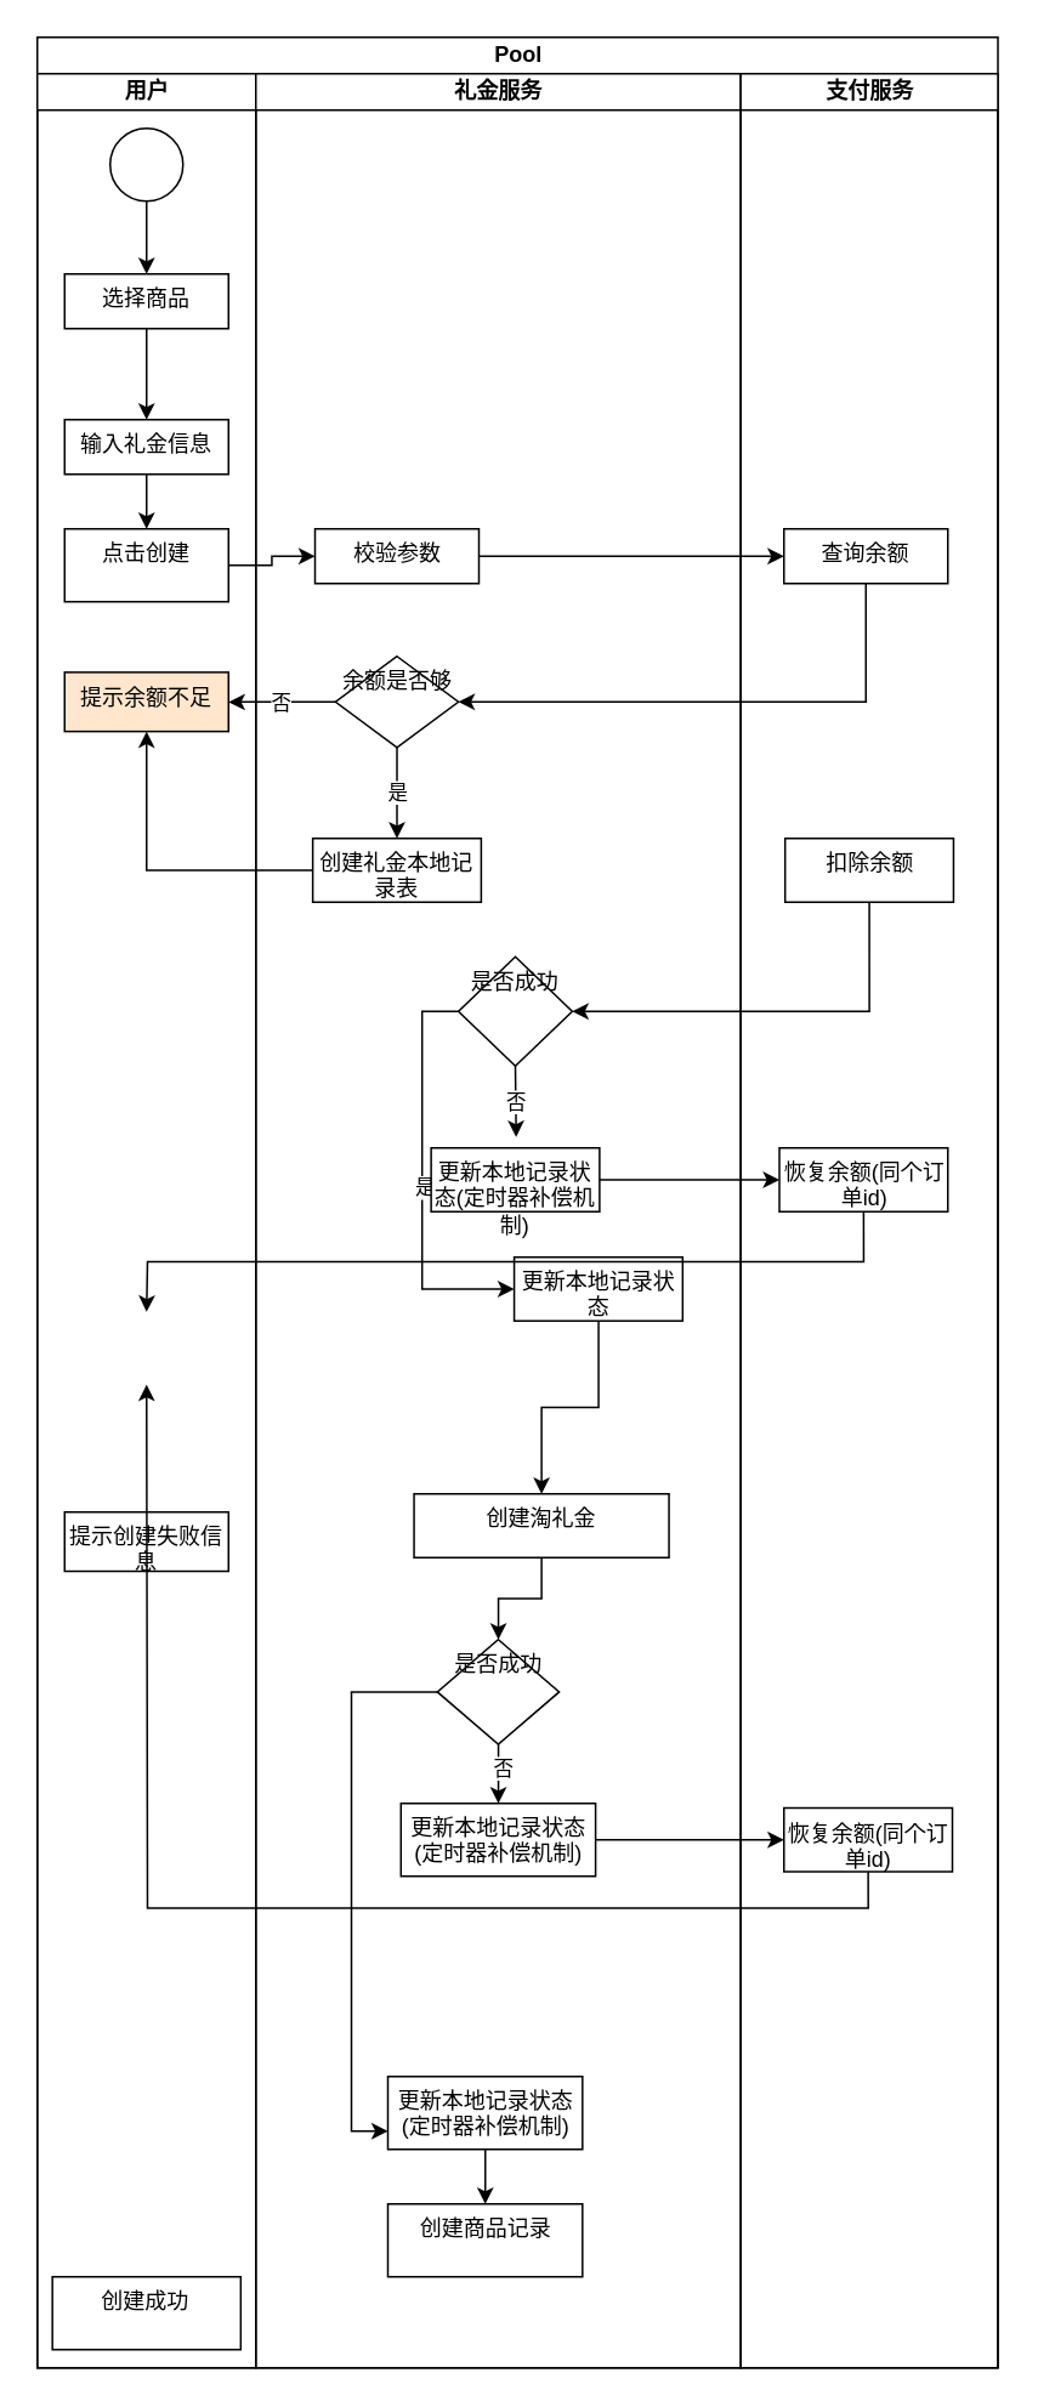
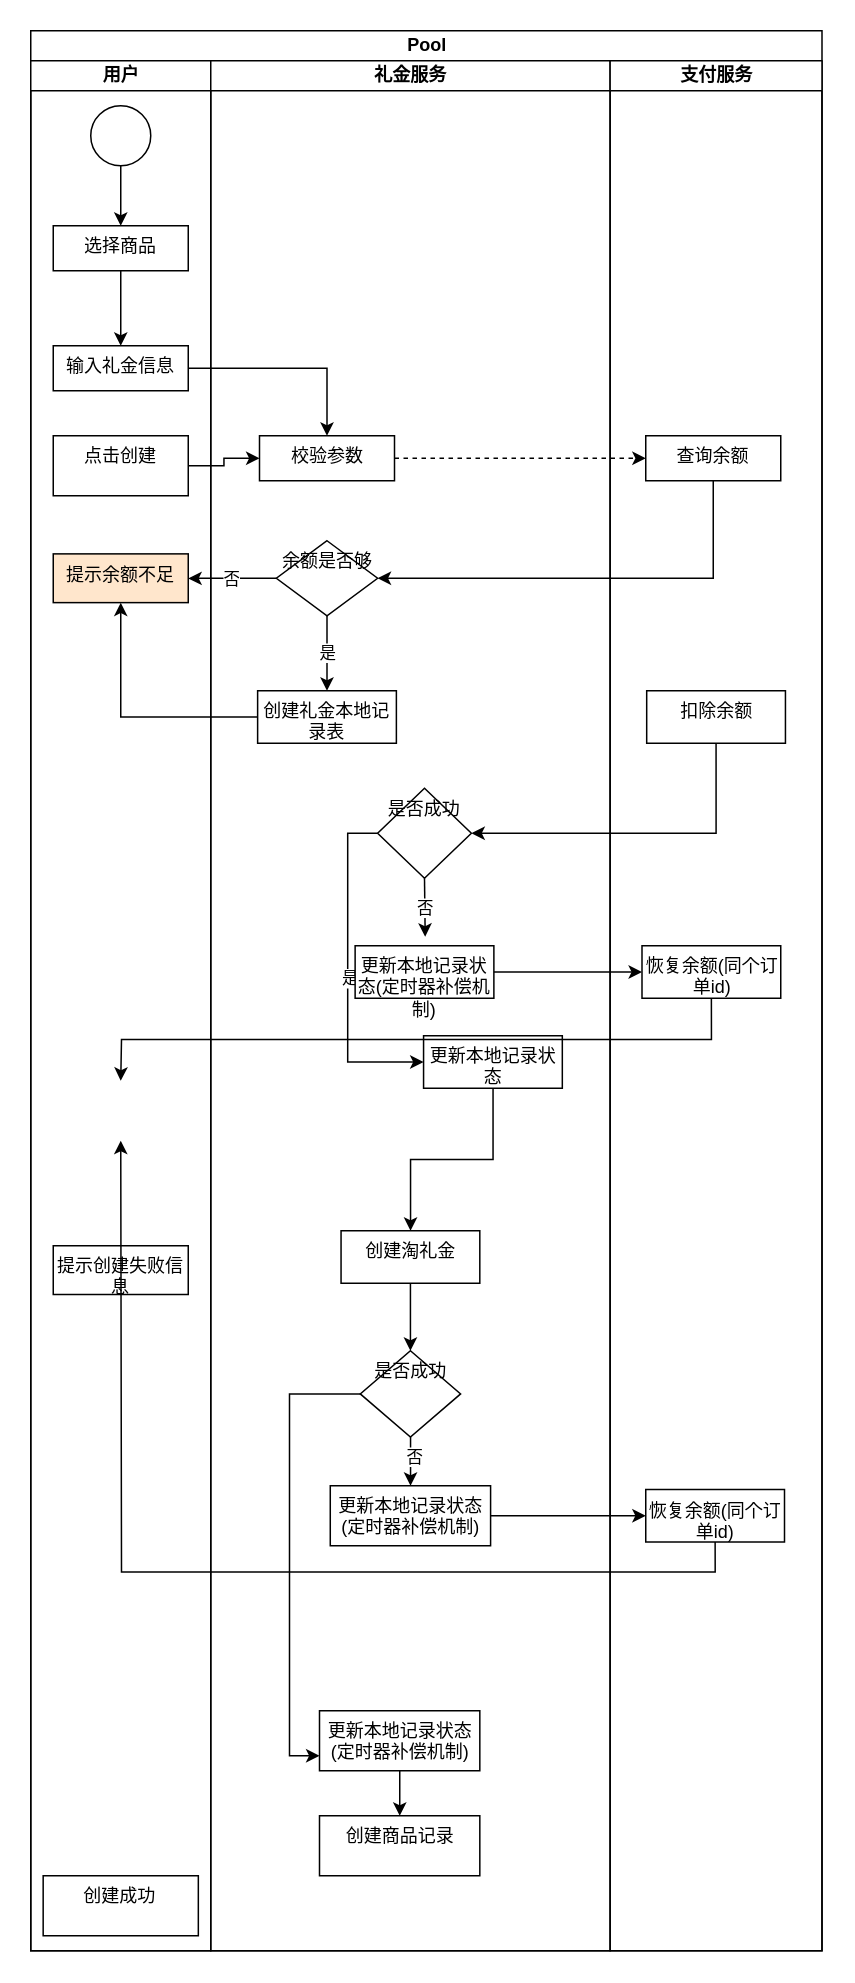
  <mxCell id="0" />
  <mxCell id="1" parent="0" />
  <mxCell id="2" value="Pool" style="swimlane;childLayout=stackLayout;resizeParent=1;resizeParentMax=0;startSize=20;html=1;" vertex="1" parent="1"><mxGeometry x="20" y="20" width="527.5" height="1280" as="geometry" /></mxCell>
  <mxCell id="3" value="用户" style="swimlane;startSize=20;html=1;" vertex="1" parent="2"><mxGeometry y="20" width="120" height="1260" as="geometry" /></mxCell>
  <mxCell id="4" value="" style="edgeStyle=orthogonalEdgeStyle;rounded=0;orthogonalLoop=1;jettySize=auto;html=1;" edge="1" parent="3" source="5" target="7"><mxGeometry relative="1" as="geometry" /></mxCell>
  <mxCell id="5" value="" style="verticalLabelPosition=bottom;verticalAlign=top;html=1;shape=mxgraph.flowchart.on-page_reference;" vertex="1" parent="3"><mxGeometry x="40" y="30" width="40" height="40" as="geometry" /></mxCell>
  <mxCell id="6" value="" style="edgeStyle=orthogonalEdgeStyle;rounded=0;orthogonalLoop=1;jettySize=auto;html=1;" edge="1" parent="3" source="7" target="9"><mxGeometry relative="1" as="geometry" /></mxCell>
  <mxCell id="7" value="选择商品" style="whiteSpace=wrap;html=1;verticalAlign=top;" vertex="1" parent="3"><mxGeometry x="15" y="110" width="90" height="30" as="geometry" /></mxCell>
- <mxCell id="8" value="" style="edgeStyle=orthogonalEdgeStyle;rounded=0;orthogonalLoop=1;jettySize=auto;html=1;" edge="1" parent="3" source="9" target="10"><mxGeometry relative="1" as="geometry" /></mxCell>
+ <mxCell id="8" value="" style="edgeStyle=orthogonalEdgeStyle;rounded=0;orthogonalLoop=1;jettySize=auto;html=1;" edge="1" parent="3" source="9" target="15"><mxGeometry relative="1" as="geometry" /></mxCell>
  <mxCell id="9" value="输入礼金信息" style="whiteSpace=wrap;html=1;verticalAlign=top;" vertex="1" parent="3"><mxGeometry x="15" y="190" width="90" height="30" as="geometry" /></mxCell>
  <mxCell id="10" value="点击创建" style="whiteSpace=wrap;html=1;verticalAlign=top;" vertex="1" parent="3"><mxGeometry x="15" y="250" width="90" height="40" as="geometry" /></mxCell>
  <mxCell id="11" value="提示余额不足" style="whiteSpace=wrap;html=1;verticalAlign=top;fillColor=#ffe6cc;" vertex="1" parent="3"><mxGeometry x="15" y="328.75" width="90" height="32.5" as="geometry" /></mxCell>
  <mxCell id="12" value="提示创建失败信息" style="whiteSpace=wrap;html=1;verticalAlign=top;" vertex="1" parent="3"><mxGeometry x="15" y="790" width="90" height="32.5" as="geometry" /></mxCell>
  <mxCell id="13" value="创建成功" style="whiteSpace=wrap;html=1;verticalAlign=top;" vertex="1" parent="3"><mxGeometry x="8.28" y="1210" width="103.44" height="40" as="geometry" /></mxCell>
  <mxCell id="14" value="礼金服务" style="swimlane;startSize=20;html=1;" vertex="1" parent="2"><mxGeometry x="120" y="20" width="266.25" height="1260" as="geometry" /></mxCell>
  <mxCell id="15" value="校验参数" style="whiteSpace=wrap;html=1;verticalAlign=top;" vertex="1" parent="14"><mxGeometry x="32.5" y="250" width="90" height="30" as="geometry" /></mxCell>
  <mxCell id="16" value="是" style="edgeStyle=orthogonalEdgeStyle;rounded=0;orthogonalLoop=1;jettySize=auto;html=1;" edge="1" parent="14" source="17" target="18"><mxGeometry relative="1" as="geometry" /></mxCell>
  <mxCell id="17" value="余额是否够" style="rhombus;whiteSpace=wrap;html=1;verticalAlign=top;" vertex="1" parent="14"><mxGeometry x="43.75" y="320" width="67.5" height="50" as="geometry" /></mxCell>
  <mxCell id="18" value="创建礼金本地记录表" style="whiteSpace=wrap;html=1;verticalAlign=top;" vertex="1" parent="14"><mxGeometry x="31.25" y="420" width="92.5" height="35" as="geometry" /></mxCell>
  <mxCell id="19" style="edgeStyle=orthogonalEdgeStyle;rounded=0;orthogonalLoop=1;jettySize=auto;html=1;exitX=0;exitY=0.5;exitDx=0;exitDy=0;entryX=0;entryY=0.5;entryDx=0;entryDy=0;" edge="1" parent="14" source="21" target="25"><mxGeometry relative="1" as="geometry"><mxPoint x="62.6" y="590.096" as="targetPoint" /></mxGeometry></mxCell>
  <mxCell id="20" value="是" style="edgeLabel;html=1;align=center;verticalAlign=middle;resizable=0;points=[];" vertex="1" connectable="0" parent="19"><mxGeometry x="0.041" y="1" relative="1" as="geometry"><mxPoint as="offset" /></mxGeometry></mxCell>
  <mxCell id="21" value="是否成功" style="rhombus;whiteSpace=wrap;html=1;verticalAlign=top;" vertex="1" parent="14"><mxGeometry x="111.25" y="485" width="62.5" height="60" as="geometry" /></mxCell>
  <mxCell id="22" value="更新本地记录状态(定时器补偿机制)" style="whiteSpace=wrap;html=1;verticalAlign=top;" vertex="1" parent="14"><mxGeometry x="96.25" y="590" width="92.5" height="35" as="geometry" /></mxCell>
  <mxCell id="23" value="否" style="edgeStyle=orthogonalEdgeStyle;rounded=0;orthogonalLoop=1;jettySize=auto;html=1;exitX=0.5;exitY=1;exitDx=0;exitDy=0;entryX=0.505;entryY=-0.171;entryDx=0;entryDy=0;entryPerimeter=0;" edge="1" parent="14" source="21" target="22"><mxGeometry relative="1" as="geometry" /></mxCell>
  <mxCell id="24" value="" style="edgeStyle=orthogonalEdgeStyle;rounded=0;orthogonalLoop=1;jettySize=auto;html=1;" edge="1" parent="14" source="25" target="27"><mxGeometry relative="1" as="geometry" /></mxCell>
  <mxCell id="25" value="更新本地记录状态" style="whiteSpace=wrap;html=1;verticalAlign=top;" vertex="1" parent="14"><mxGeometry x="141.88" y="650" width="92.5" height="35" as="geometry" /></mxCell>
  <mxCell id="26" value="" style="edgeStyle=orthogonalEdgeStyle;rounded=0;orthogonalLoop=1;jettySize=auto;html=1;" edge="1" parent="14" source="27" target="31"><mxGeometry relative="1" as="geometry" /></mxCell>
- <mxCell id="27" value="创建淘礼金" style="whiteSpace=wrap;html=1;verticalAlign=top;" vertex="1" parent="14"><mxGeometry x="86.87" y="780" width="140" height="35" as="geometry" /></mxCell>
+ <mxCell id="27" value="创建淘礼金" style="whiteSpace=wrap;html=1;verticalAlign=top;" vertex="1" parent="14"><mxGeometry x="86.87" y="780" width="92.5" height="35" as="geometry" /></mxCell>
  <mxCell id="28" value="" style="edgeStyle=orthogonalEdgeStyle;rounded=0;orthogonalLoop=1;jettySize=auto;html=1;" edge="1" parent="14" source="31" target="32"><mxGeometry relative="1" as="geometry" /></mxCell>
  <mxCell id="29" value="否" style="edgeLabel;html=1;align=center;verticalAlign=middle;resizable=0;points=[];" vertex="1" connectable="0" parent="28"><mxGeometry x="0.117" y="-2" relative="1" as="geometry"><mxPoint as="offset" /></mxGeometry></mxCell>
  <mxCell id="30" style="edgeStyle=orthogonalEdgeStyle;rounded=0;orthogonalLoop=1;jettySize=auto;html=1;exitX=0;exitY=0.5;exitDx=0;exitDy=0;entryX=0;entryY=0.75;entryDx=0;entryDy=0;" edge="1" parent="14" source="31" target="34"><mxGeometry relative="1" as="geometry" /></mxCell>
  <mxCell id="31" value="是否成功" style="rhombus;whiteSpace=wrap;html=1;verticalAlign=top;" vertex="1" parent="14"><mxGeometry x="99.69" y="860" width="66.88" height="57.5" as="geometry" /></mxCell>
  <mxCell id="32" value="更新本地记录状态(定时器补偿机制)" style="whiteSpace=wrap;html=1;verticalAlign=top;" vertex="1" parent="14"><mxGeometry x="79.68" y="950" width="106.88" height="40" as="geometry" /></mxCell>
  <mxCell id="33" value="" style="edgeStyle=orthogonalEdgeStyle;rounded=0;orthogonalLoop=1;jettySize=auto;html=1;" edge="1" parent="14" source="34" target="35"><mxGeometry relative="1" as="geometry" /></mxCell>
  <mxCell id="34" value="更新本地记录状态(定时器补偿机制)" style="whiteSpace=wrap;html=1;verticalAlign=top;" vertex="1" parent="14"><mxGeometry x="72.5" y="1100" width="106.88" height="40" as="geometry" /></mxCell>
  <mxCell id="35" value="创建商品记录" style="whiteSpace=wrap;html=1;verticalAlign=top;" vertex="1" parent="14"><mxGeometry x="72.5" y="1170" width="106.88" height="40" as="geometry" /></mxCell>
  <mxCell id="36" value="支付服务" style="swimlane;startSize=20;html=1;" vertex="1" parent="2"><mxGeometry x="386.25" y="20" width="141.25" height="1260" as="geometry" /></mxCell>
  <mxCell id="37" value="查询余额" style="whiteSpace=wrap;html=1;verticalAlign=top;" vertex="1" parent="36"><mxGeometry x="23.75" y="250" width="90" height="30" as="geometry" /></mxCell>
  <mxCell id="38" value="扣除余额" style="whiteSpace=wrap;html=1;verticalAlign=top;" vertex="1" parent="36"><mxGeometry x="24.38" y="420" width="92.5" height="35" as="geometry" /></mxCell>
  <mxCell id="39" style="edgeStyle=orthogonalEdgeStyle;rounded=0;orthogonalLoop=1;jettySize=auto;html=1;exitX=0.5;exitY=1;exitDx=0;exitDy=0;" edge="1" parent="36" source="40"><mxGeometry relative="1" as="geometry"><mxPoint x="-326.25" y="680" as="targetPoint" /></mxGeometry></mxCell>
  <mxCell id="40" value="恢复余额(同个订单id)" style="whiteSpace=wrap;html=1;verticalAlign=top;" vertex="1" parent="36"><mxGeometry x="21.25" y="590" width="92.5" height="35" as="geometry" /></mxCell>
  <mxCell id="41" style="edgeStyle=orthogonalEdgeStyle;rounded=0;orthogonalLoop=1;jettySize=auto;html=1;exitX=0.5;exitY=1;exitDx=0;exitDy=0;" edge="1" parent="36" source="42"><mxGeometry relative="1" as="geometry"><mxPoint x="-326.25" y="720" as="targetPoint" /></mxGeometry></mxCell>
  <mxCell id="42" value="恢复余额(同个订单id)" style="whiteSpace=wrap;html=1;verticalAlign=top;" vertex="1" parent="36"><mxGeometry x="23.75" y="952.5" width="92.5" height="35" as="geometry" /></mxCell>
  <mxCell id="43" value="" style="edgeStyle=orthogonalEdgeStyle;rounded=0;orthogonalLoop=1;jettySize=auto;html=1;" edge="1" parent="2" source="10" target="15"><mxGeometry relative="1" as="geometry" /></mxCell>
- <mxCell id="44" value="" style="edgeStyle=orthogonalEdgeStyle;rounded=0;orthogonalLoop=1;jettySize=auto;html=1;" edge="1" parent="2" source="15" target="37"><mxGeometry relative="1" as="geometry" /></mxCell>
+ <mxCell id="44" value="" style="edgeStyle=orthogonalEdgeStyle;rounded=0;orthogonalLoop=1;jettySize=auto;html=1;dashed=1;" edge="1" parent="2" source="15" target="37"><mxGeometry relative="1" as="geometry" /></mxCell>
  <mxCell id="45" style="edgeStyle=orthogonalEdgeStyle;rounded=0;orthogonalLoop=1;jettySize=auto;html=1;exitX=0.5;exitY=1;exitDx=0;exitDy=0;entryX=1;entryY=0.5;entryDx=0;entryDy=0;" edge="1" parent="2" source="37" target="17"><mxGeometry relative="1" as="geometry" /></mxCell>
  <mxCell id="46" value="" style="edgeStyle=orthogonalEdgeStyle;rounded=0;orthogonalLoop=1;jettySize=auto;html=1;" edge="1" parent="2" source="17" target="11"><mxGeometry relative="1" as="geometry" /></mxCell>
  <mxCell id="47" value="否" style="edgeLabel;html=1;align=center;verticalAlign=middle;resizable=0;points=[];" vertex="1" connectable="0" parent="46"><mxGeometry x="0.014" relative="1" as="geometry"><mxPoint as="offset" /></mxGeometry></mxCell>
  <mxCell id="48" value="" style="edgeStyle=orthogonalEdgeStyle;rounded=0;orthogonalLoop=1;jettySize=auto;html=1;" edge="1" parent="2" source="18" target="11"><mxGeometry relative="1" as="geometry" /></mxCell>
  <mxCell id="49" style="edgeStyle=orthogonalEdgeStyle;rounded=0;orthogonalLoop=1;jettySize=auto;html=1;exitX=0.5;exitY=1;exitDx=0;exitDy=0;entryX=1;entryY=0.5;entryDx=0;entryDy=0;" edge="1" parent="2" source="38" target="21"><mxGeometry relative="1" as="geometry" /></mxCell>
  <mxCell id="50" style="edgeStyle=orthogonalEdgeStyle;rounded=0;orthogonalLoop=1;jettySize=auto;html=1;exitX=1;exitY=0.5;exitDx=0;exitDy=0;entryX=0;entryY=0.5;entryDx=0;entryDy=0;" edge="1" parent="2" source="22" target="40"><mxGeometry relative="1" as="geometry" /></mxCell>
  <mxCell id="51" style="edgeStyle=orthogonalEdgeStyle;rounded=0;orthogonalLoop=1;jettySize=auto;html=1;exitX=1;exitY=0.5;exitDx=0;exitDy=0;" edge="1" parent="2" source="32" target="42"><mxGeometry relative="1" as="geometry" /></mxCell>
